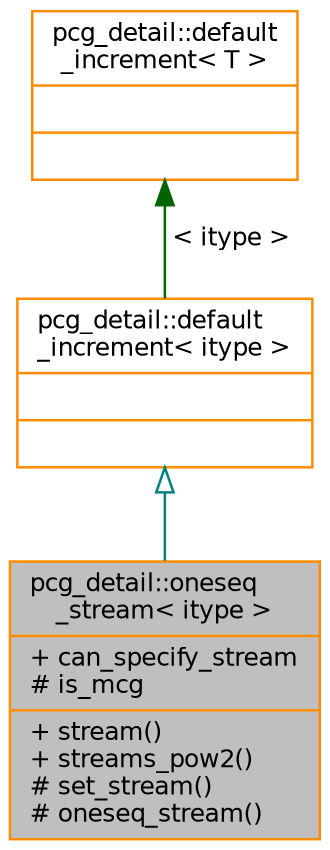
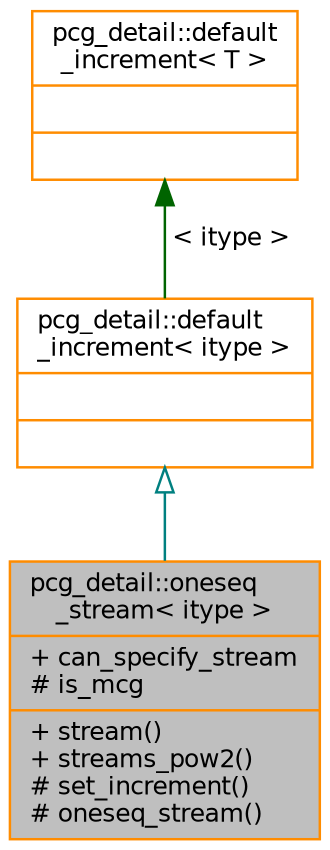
  digraph {
    node [color=darkorange fontname=Helvetica fontsize=10 shape=record]
    edge [dir=back fontname=Helvetica fontsize=10 labelfontname=Helvetica labelfontsize=10 style=solid]
-   n1 [fillcolor=grey75 fontcolor=black height=0.2 label="{pcg_detail::oneseq\l_stream\< itype \>\n|+ can_specify_stream\l# is_mcg\l|+ stream()\l+ streams_pow2()\l# set_stream()\l# oneseq_stream()\l}" style=filled width=0.4]
+   n1 [fillcolor=grey75 fontcolor=black height=0.2 label="{pcg_detail::oneseq\l_stream\< itype \>\n|+ can_specify_stream\l# is_mcg\l|+ stream()\l+ streams_pow2()\l# set_increment()\l# oneseq_stream()\l}" style=filled width=0.4]
    n2 [height=0.2 label="{pcg_detail::default\l_increment\< itype \>\n||}" width=0.4]
    n3 [height=0.2 label="{pcg_detail::default\l_increment\< T \>\n||}" width=0.4]
    n2 -> n1 [arrowtail=onormal color=teal]
    n3 -> n2 [color=darkgreen label=" \< itype \>"]
  }
